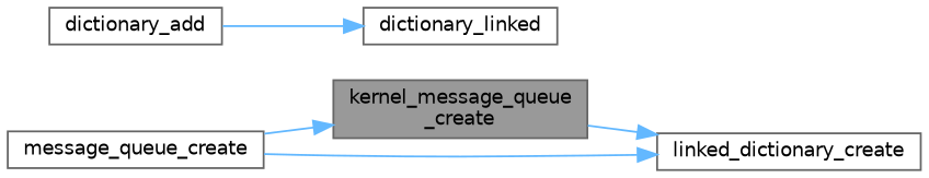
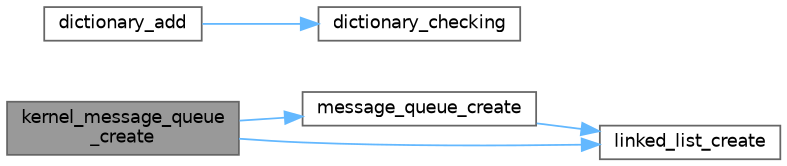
  digraph {
    rankdir=LR
    node [color=grey40 fillcolor=white fontname=Helvetica fontsize=10 shape=box style=filled]
    edge [color=steelblue1 fontname=Helvetica fontsize=10 labelfontname=Helvetica labelfontsize=10 style=solid]
    n1 [color=gray40 fillcolor=grey60 fontcolor=black height=0.2 label="kernel_message_queue\l_create" width=0.4]
    n2 [height=0.2 label=message_queue_create width=0.4]
-   n3 [height=0.2 label=linked_dictionary_create width=0.4]
+   n3 [height=0.2 label=linked_list_create width=0.4]
    n4 [height=0.2 label=dictionary_add width=0.4]
-   n5 [height=0.2 label=dictionary_linked width=0.4]
-   n2 -> n1
+   n5 [height=0.2 label=dictionary_checking width=0.4]
+   n1 -> n2
    n1 -> n3
    n2 -> n3
    n4 -> n5
  }
